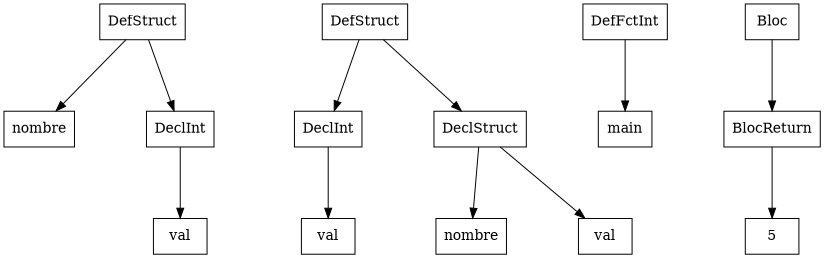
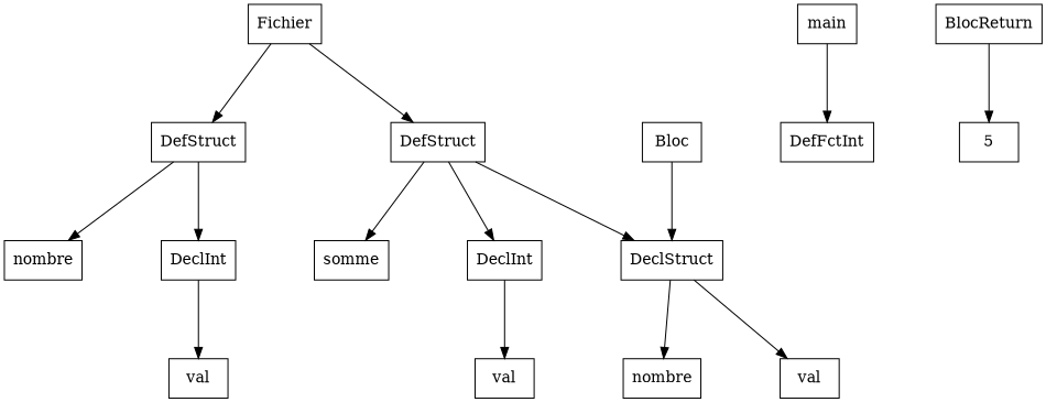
  digraph {
    nodesep=1
    ranksep=1
    node [shape=box]
+   n1 [label=Fichier]
    n2 [label=DefStruct]
    n3 [label=DefStruct]
    n4 [label=nombre]
    n5 [label=DeclInt]
+   n6 [label=somme]
    n7 [label=DeclInt]
    n8 [label=DeclStruct]
    n9 [label=DefFctInt]
    n10 [label=main]
    n11 [label=val]
    n12 [label=val]
    n13 [label=nombre]
    n14 [label=val]
    n15 [label=Bloc]
    n16 [label=BlocReturn]
    n17 [label=5]
+   n1 -> n2
+   n1 -> n3
    n2 -> n4
    n2 -> n5
+   n3 -> n6
    n3 -> n7
    n3 -> n8
    n5 -> n11
    n7 -> n12
    n8 -> n13
    n8 -> n14
-   n9 -> n10
-   n15 -> n16
+   n10 -> n9
+   n15 -> n8
    n16 -> n17
  }
